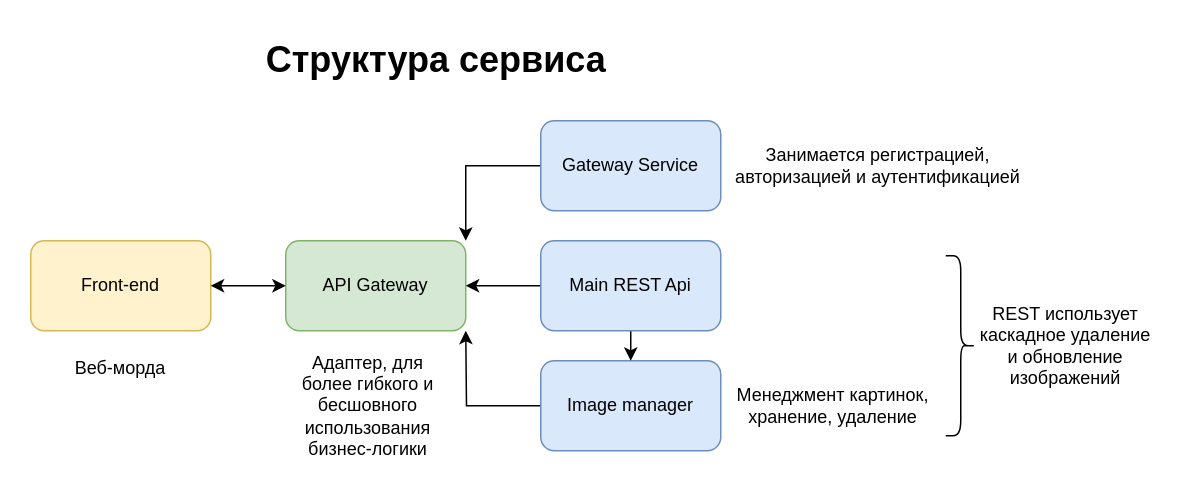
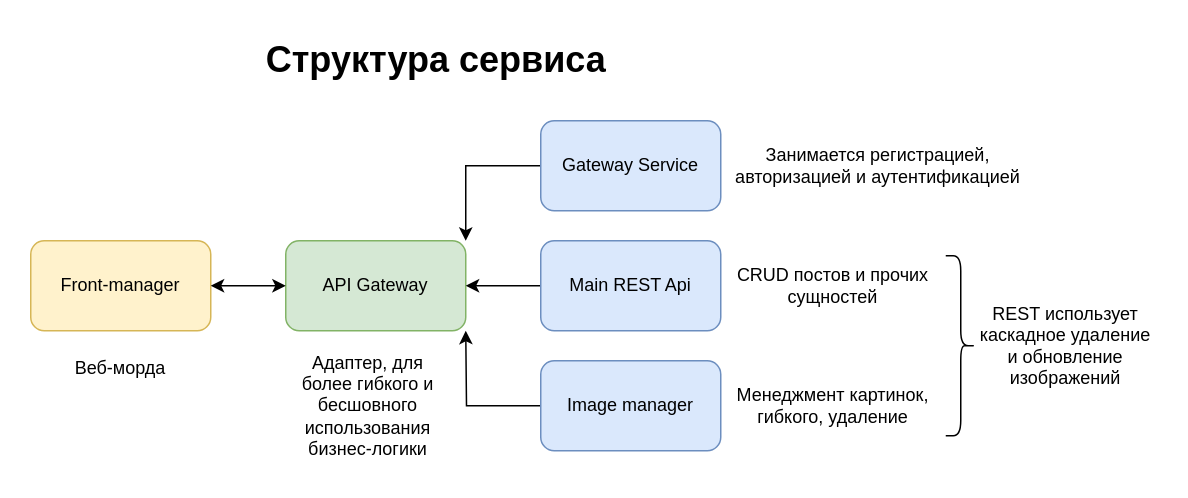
  <mxCell id="0" style=";html=1;" />
  <mxCell id="1" style=";html=1;" parent="0" />
- <mxCell id="2" value="Front-end" style="rounded=1;whiteSpace=wrap;html=1;fillColor=#fff2cc;strokeColor=#d6b656;" vertex="1" parent="1"><mxGeometry x="20" y="160" width="120" height="60" as="geometry" /></mxCell>
+ <mxCell id="2" value="Front-manager" style="rounded=1;whiteSpace=wrap;html=1;fillColor=#fff2cc;strokeColor=#d6b656;" vertex="1" parent="1"><mxGeometry x="20" y="160" width="120" height="60" as="geometry" /></mxCell>
  <mxCell id="3" value="API Gateway" style="rounded=1;whiteSpace=wrap;html=1;fillColor=#d5e8d4;strokeColor=#82b366;" vertex="1" parent="1"><mxGeometry x="190" y="160" width="120" height="60" as="geometry" /></mxCell>
  <mxCell id="4" style="edgeStyle=orthogonalEdgeStyle;rounded=0;orthogonalLoop=1;jettySize=auto;html=1;exitX=0;exitY=0.5;exitDx=0;exitDy=0;" edge="1" parent="1" source="5"><mxGeometry relative="1" as="geometry"><mxPoint x="310" y="220" as="targetPoint" /></mxGeometry></mxCell>
  <mxCell id="5" value="Image manager" style="rounded=1;whiteSpace=wrap;html=1;fillColor=#dae8fc;strokeColor=#6c8ebf;" vertex="1" parent="1"><mxGeometry x="360" y="240" width="120" height="60" as="geometry" /></mxCell>
  <mxCell id="6" style="edgeStyle=orthogonalEdgeStyle;rounded=0;orthogonalLoop=1;jettySize=auto;html=1;exitX=0;exitY=0.5;exitDx=0;exitDy=0;entryX=1;entryY=0.5;entryDx=0;entryDy=0;" edge="1" parent="1" source="8" target="3"><mxGeometry relative="1" as="geometry" /></mxCell>
- <mxCell id="7" style="edgeStyle=orthogonalEdgeStyle;rounded=0;orthogonalLoop=1;jettySize=auto;html=1;exitX=0.5;exitY=1;exitDx=0;exitDy=0;entryX=0.5;entryY=0;entryDx=0;entryDy=0;" edge="1" parent="1" source="8" target="5"><mxGeometry relative="1" as="geometry" /></mxCell>
  <mxCell id="8" value="Main REST Api" style="rounded=1;whiteSpace=wrap;html=1;fillColor=#dae8fc;strokeColor=#6c8ebf;" vertex="1" parent="1"><mxGeometry x="360" y="160" width="120" height="60" as="geometry" /></mxCell>
  <mxCell id="9" style="edgeStyle=orthogonalEdgeStyle;rounded=0;orthogonalLoop=1;jettySize=auto;html=1;exitX=0;exitY=0.5;exitDx=0;exitDy=0;entryX=1;entryY=0;entryDx=0;entryDy=0;" edge="1" parent="1" source="10" target="3"><mxGeometry relative="1" as="geometry" /></mxCell>
  <mxCell id="10" value="Gateway Service" style="rounded=1;whiteSpace=wrap;html=1;fillColor=#dae8fc;strokeColor=#6c8ebf;" vertex="1" parent="1"><mxGeometry x="360" y="80" width="120" height="60" as="geometry" /></mxCell>
  <mxCell id="11" value="" style="endArrow=classic;startArrow=classic;html=1;rounded=0;exitX=1;exitY=0.5;exitDx=0;exitDy=0;entryX=0;entryY=0.5;entryDx=0;entryDy=0;" edge="1" parent="1" source="2" target="3"><mxGeometry width="50" height="50" relative="1" as="geometry"><mxPoint x="420" y="240" as="sourcePoint" /><mxPoint x="180" y="190" as="targetPoint" /></mxGeometry></mxCell>
  <mxCell id="12" value="Занимается регистрацией, авторизацией и аутентификацией" style="text;html=1;strokeColor=none;fillColor=none;align=center;verticalAlign=middle;whiteSpace=wrap;rounded=0;" vertex="1" parent="1"><mxGeometry x="480" y="95" width="210" height="30" as="geometry" /></mxCell>
- <mxCell id="14" value="Менеджмент картинок, хранение, удаление" style="text;html=1;strokeColor=none;fillColor=none;align=center;verticalAlign=middle;whiteSpace=wrap;rounded=0;" vertex="1" parent="1"><mxGeometry x="490" y="255" width="130" height="30" as="geometry" /></mxCell>
+ <mxCell id="13" value="CRUD постов и прочих сущностей" style="text;html=1;strokeColor=none;fillColor=none;align=center;verticalAlign=middle;whiteSpace=wrap;rounded=0;" vertex="1" parent="1"><mxGeometry x="490" y="175" width="130" height="30" as="geometry" /></mxCell>
+ <mxCell id="14" value="Менеджмент картинок, гибкого, удаление" style="text;html=1;strokeColor=none;fillColor=none;align=center;verticalAlign=middle;whiteSpace=wrap;rounded=0;" vertex="1" parent="1"><mxGeometry x="490" y="255" width="130" height="30" as="geometry" /></mxCell>
  <mxCell id="15" value="Адаптер, для более гибкого и бесшовного использования бизнес-логики" style="text;html=1;strokeColor=none;fillColor=none;align=center;verticalAlign=middle;whiteSpace=wrap;rounded=0;" vertex="1" parent="1"><mxGeometry x="190" y="230" width="110" height="80" as="geometry" /></mxCell>
  <mxCell id="16" value="Веб-морда" style="text;html=1;strokeColor=none;fillColor=none;align=center;verticalAlign=middle;whiteSpace=wrap;rounded=0;" vertex="1" parent="1"><mxGeometry x="20" y="230" width="120" height="30" as="geometry" /></mxCell>
  <mxCell id="17" value="" style="shape=curlyBracket;whiteSpace=wrap;html=1;rounded=1;flipH=1;labelPosition=right;verticalLabelPosition=middle;align=left;verticalAlign=middle;size=0.5;" vertex="1" parent="1"><mxGeometry x="630" y="170" width="20" height="120" as="geometry" /></mxCell>
  <mxCell id="18" value="Структура сервиса" style="text;strokeColor=none;fillColor=none;html=1;fontSize=24;fontStyle=1;verticalAlign=middle;align=center;" vertex="1" parent="1"><mxGeometry x="240" y="20" width="100" height="40" as="geometry" /></mxCell>
  <mxCell id="19" value="REST использует каскадное удаление и обновление изображений" style="text;html=1;strokeColor=none;fillColor=none;align=center;verticalAlign=middle;whiteSpace=wrap;rounded=0;" vertex="1" parent="1"><mxGeometry x="650" y="175" width="120" height="110" as="geometry" /></mxCell>
